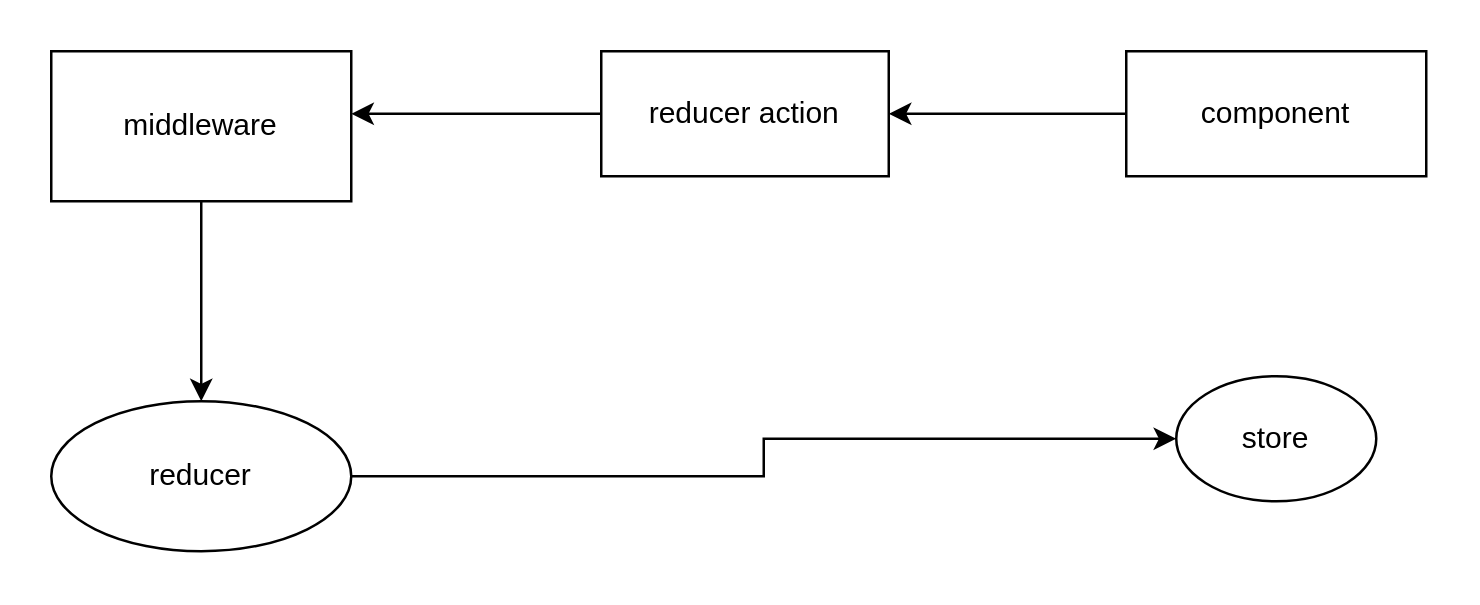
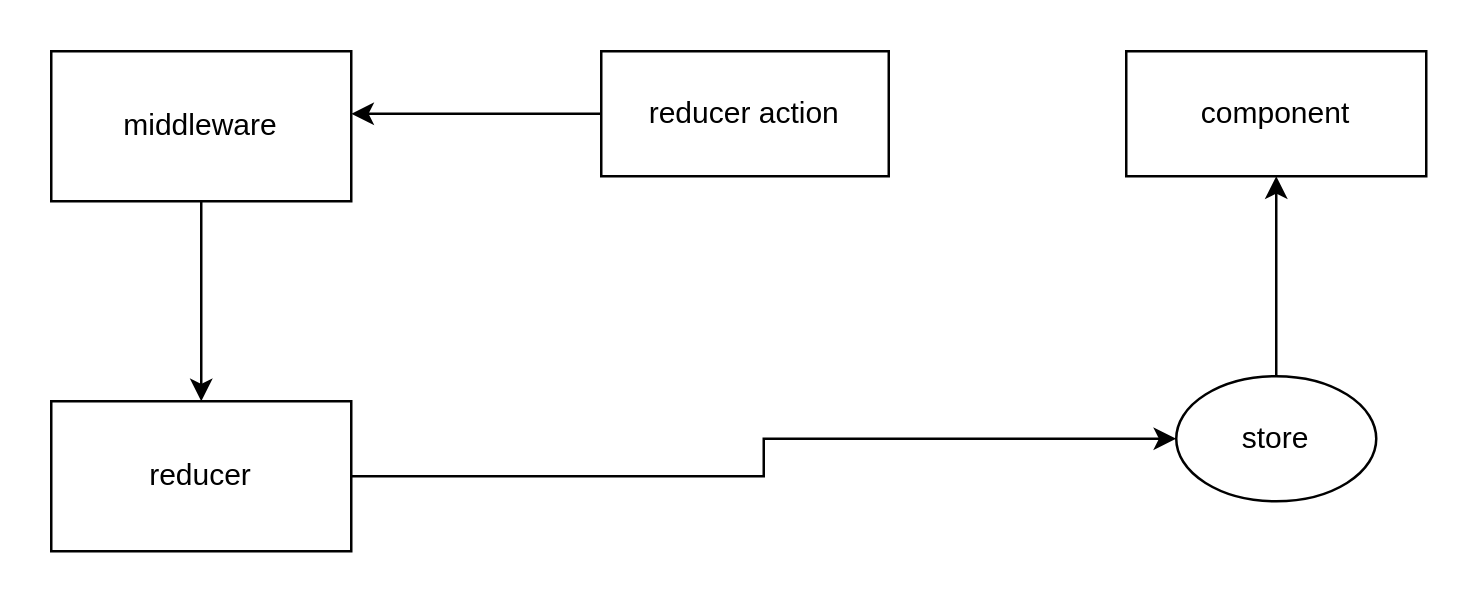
  <mxCell id="0" />
  <mxCell id="1" parent="0" />
  <mxCell id="2" value="" style="edgeStyle=orthogonalEdgeStyle;rounded=0;orthogonalLoop=1;jettySize=auto;html=1;" edge="1" parent="1" source="3" target="5"><mxGeometry relative="1" as="geometry" /></mxCell>
  <mxCell id="3" value="middleware" style="rounded=0;whiteSpace=wrap;html=1;" vertex="1" parent="1"><mxGeometry x="20" y="20" width="120" height="60" as="geometry" /></mxCell>
  <mxCell id="4" value="" style="edgeStyle=orthogonalEdgeStyle;rounded=0;orthogonalLoop=1;jettySize=auto;html=1;" edge="1" parent="1" source="5" target="7"><mxGeometry relative="1" as="geometry" /></mxCell>
- <mxCell id="5" value="reducer" style="ellipse;whiteSpace=wrap;html=1;" vertex="1" parent="1"><mxGeometry x="20" y="160" width="120" height="60" as="geometry" /></mxCell>
+ <mxCell id="5" value="reducer" style="rounded=0;whiteSpace=wrap;html=1;" vertex="1" parent="1"><mxGeometry x="20" y="160" width="120" height="60" as="geometry" /></mxCell>
+ <mxCell id="6" value="" style="edgeStyle=orthogonalEdgeStyle;rounded=0;orthogonalLoop=1;jettySize=auto;html=1;" edge="1" parent="1" source="7" target="9"><mxGeometry relative="1" as="geometry" /></mxCell>
  <mxCell id="7" value="store" style="ellipse;whiteSpace=wrap;html=1;rounded=0;" vertex="1" parent="1"><mxGeometry x="470" y="150" width="80" height="50" as="geometry" /></mxCell>
- <mxCell id="8" value="" style="edgeStyle=orthogonalEdgeStyle;rounded=0;orthogonalLoop=1;jettySize=auto;html=1;" edge="1" parent="1" source="9" target="11"><mxGeometry relative="1" as="geometry" /></mxCell>
  <mxCell id="9" value="component" style="whiteSpace=wrap;html=1;rounded=0;" vertex="1" parent="1"><mxGeometry x="450" y="20" width="120" height="50" as="geometry" /></mxCell>
  <mxCell id="10" value="" style="edgeStyle=orthogonalEdgeStyle;rounded=0;orthogonalLoop=1;jettySize=auto;html=1;entryX=1;entryY=0.417;entryDx=0;entryDy=0;entryPerimeter=0;" edge="1" parent="1" source="11" target="3"><mxGeometry relative="1" as="geometry"><mxPoint x="150" y="45" as="targetPoint" /></mxGeometry></mxCell>
  <mxCell id="11" value="reducer action" style="whiteSpace=wrap;html=1;rounded=0;" vertex="1" parent="1"><mxGeometry x="240" y="20" width="115" height="50" as="geometry" /></mxCell>
